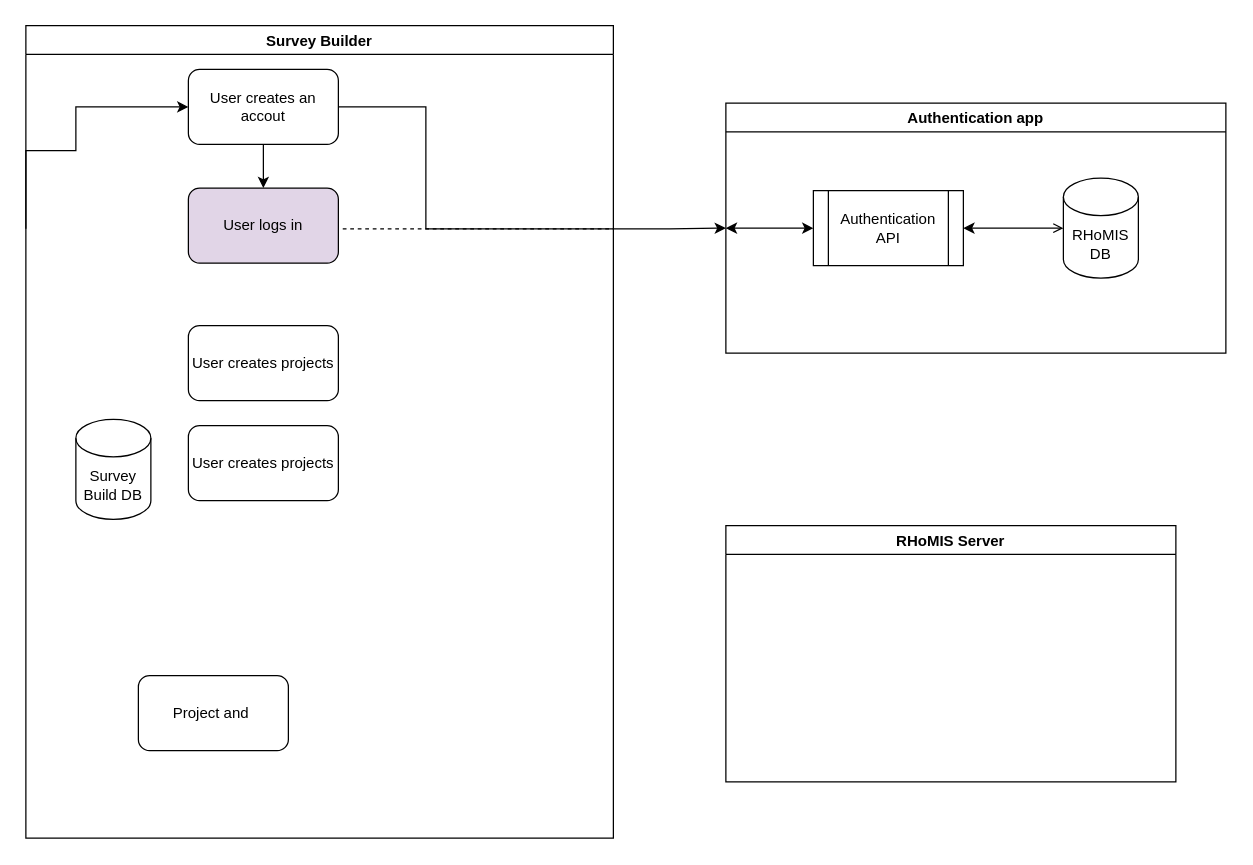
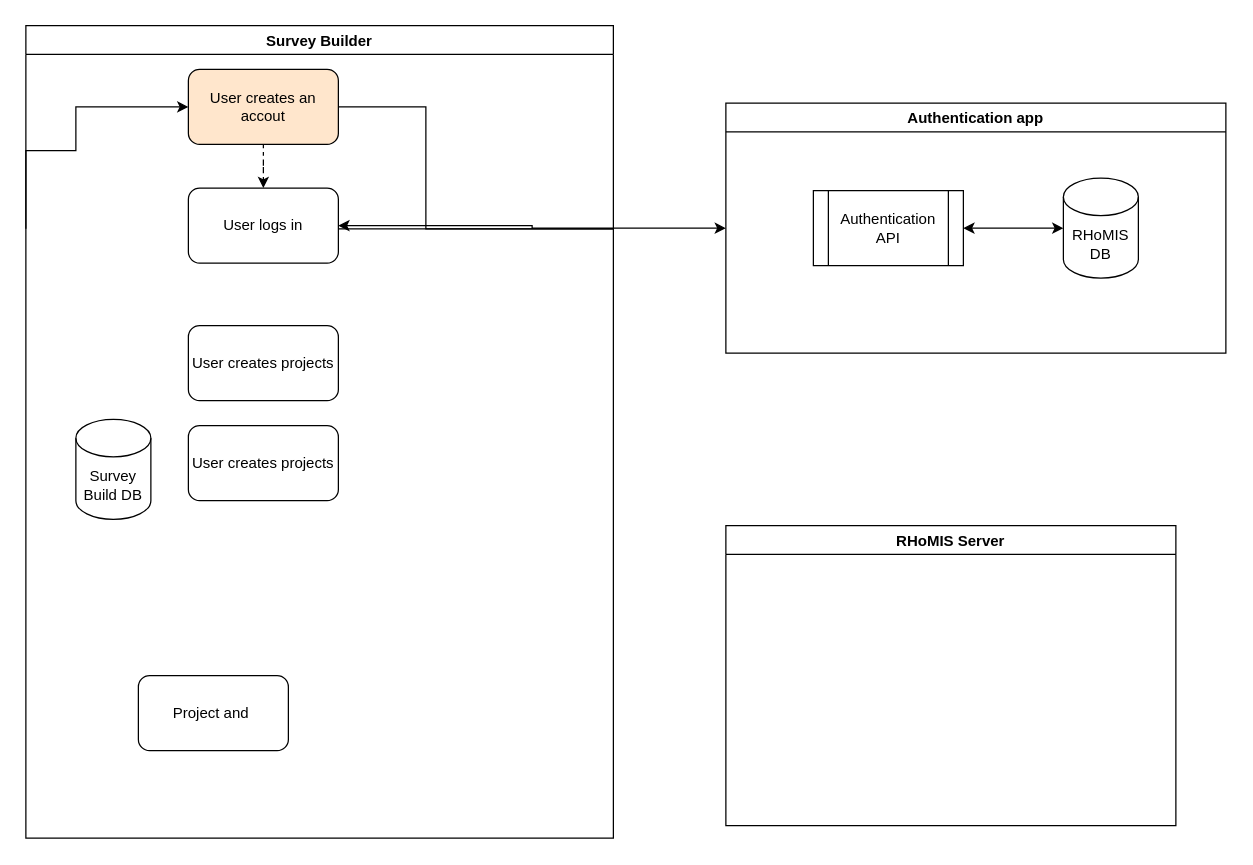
  <mxCell id="0" />
  <mxCell id="1" parent="0" />
- <mxCell id="2" style="edgeStyle=orthogonalEdgeStyle;rounded=0;orthogonalLoop=1;jettySize=auto;html=1;exitX=1;exitY=0.25;exitDx=0;exitDy=0;entryX=0;entryY=0.5;entryDx=0;entryDy=0;startArrow=none;startFill=0;" edge="1" parent="1" source="3" target="14"><mxGeometry relative="1" as="geometry" /></mxCell>
  <mxCell id="3" value="Survey Builder" style="swimlane;fillColor=#ffffff;startSize=23;" vertex="1" parent="1"><mxGeometry x="20" y="20" width="470" height="650" as="geometry"><mxRectangle x="320" y="400" width="100" height="23" as="alternateBounds" /></mxGeometry></mxCell>
- <mxCell id="4" value="" style="edgeStyle=orthogonalEdgeStyle;rounded=0;orthogonalLoop=1;jettySize=auto;html=1;" edge="1" parent="3" source="6" target="8"><mxGeometry relative="1" as="geometry" /></mxCell>
+ <mxCell id="4" value="" style="edgeStyle=orthogonalEdgeStyle;rounded=0;orthogonalLoop=1;jettySize=auto;html=1;dashed=1;" edge="1" parent="3" source="6" target="8"><mxGeometry relative="1" as="geometry" /></mxCell>
  <mxCell id="5" style="edgeStyle=orthogonalEdgeStyle;rounded=0;orthogonalLoop=1;jettySize=auto;html=1;exitX=1;exitY=0.5;exitDx=0;exitDy=0;entryX=1;entryY=0.25;entryDx=0;entryDy=0;startArrow=none;startFill=0;endArrow=none;endFill=0;" edge="1" parent="3" source="6" target="3"><mxGeometry relative="1" as="geometry"><Array as="points"><mxPoint x="320" y="65" /><mxPoint x="320" y="163" /></Array></mxGeometry></mxCell>
- <mxCell id="6" value="User creates an accout" style="rounded=1;whiteSpace=wrap;html=1;" vertex="1" parent="3"><mxGeometry x="130" y="35" width="120" height="60" as="geometry" /></mxCell>
- <mxCell id="7" style="edgeStyle=orthogonalEdgeStyle;rounded=0;orthogonalLoop=1;jettySize=auto;html=1;exitX=1;exitY=0.5;exitDx=0;exitDy=0;entryX=1;entryY=0.25;entryDx=0;entryDy=0;startArrow=none;startFill=0;endArrow=none;endFill=0;dashed=1;" edge="1" parent="3" source="8" target="3"><mxGeometry relative="1" as="geometry"><Array as="points"><mxPoint x="250" y="163" /></Array></mxGeometry></mxCell>
- <mxCell id="8" value="User logs in" style="rounded=1;whiteSpace=wrap;html=1;fillColor=#e1d5e7;" vertex="1" parent="3"><mxGeometry x="130" y="130" width="120" height="60" as="geometry" /></mxCell>
+ <mxCell id="6" value="User creates an accout" style="rounded=1;whiteSpace=wrap;html=1;fillColor=#ffe6cc;" vertex="1" parent="3"><mxGeometry x="130" y="35" width="120" height="60" as="geometry" /></mxCell>
+ <mxCell id="7" style="edgeStyle=orthogonalEdgeStyle;rounded=0;orthogonalLoop=1;jettySize=auto;html=1;exitX=1;exitY=0.5;exitDx=0;exitDy=0;entryX=1;entryY=0.25;entryDx=0;entryDy=0;startArrow=none;startFill=0;endArrow=none;endFill=0;" edge="1" parent="3" source="8" target="3"><mxGeometry relative="1" as="geometry"><Array as="points"><mxPoint x="250" y="163" /></Array></mxGeometry></mxCell>
+ <mxCell id="8" value="User logs in" style="rounded=1;whiteSpace=wrap;html=1;" vertex="1" parent="3"><mxGeometry x="130" y="130" width="120" height="60" as="geometry" /></mxCell>
  <mxCell id="9" style="edgeStyle=orthogonalEdgeStyle;rounded=0;orthogonalLoop=1;jettySize=auto;html=1;exitX=0;exitY=0.25;exitDx=0;exitDy=0;entryX=0;entryY=0.5;entryDx=0;entryDy=0;startArrow=none;startFill=0;endArrow=classic;endFill=1;" edge="1" parent="3" source="3" target="6"><mxGeometry relative="1" as="geometry"><Array as="points"><mxPoint x="40" y="100" /><mxPoint x="40" y="65" /></Array></mxGeometry></mxCell>
  <mxCell id="10" value="Survey Build DB" style="shape=cylinder3;whiteSpace=wrap;html=1;boundedLbl=1;backgroundOutline=1;size=15;fillColor=#ffffff;" vertex="1" parent="3"><mxGeometry x="40" y="315" width="60" height="80" as="geometry" /></mxCell>
  <mxCell id="11" value="User creates projects" style="rounded=1;whiteSpace=wrap;html=1;fillColor=#ffffff;" vertex="1" parent="3"><mxGeometry x="130" y="240" width="120" height="60" as="geometry" /></mxCell>
  <mxCell id="12" value="Project and&amp;nbsp;" style="rounded=1;whiteSpace=wrap;html=1;fillColor=#ffffff;" vertex="1" parent="3"><mxGeometry x="90" y="520" width="120" height="60" as="geometry" /></mxCell>
  <mxCell id="13" value="User creates projects" style="rounded=1;whiteSpace=wrap;html=1;fillColor=#ffffff;" vertex="1" parent="3"><mxGeometry x="130" y="320" width="120" height="60" as="geometry" /></mxCell>
  <mxCell id="14" value="Authentication app" style="swimlane;fillColor=#ffffff;startSize=23;" vertex="1" parent="1"><mxGeometry x="580" y="82" width="400" height="200" as="geometry"><mxRectangle x="850" y="400" width="140" height="23" as="alternateBounds" /></mxGeometry></mxCell>
- <mxCell id="15" style="edgeStyle=orthogonalEdgeStyle;rounded=0;orthogonalLoop=1;jettySize=auto;html=1;exitX=1;exitY=0.5;exitDx=0;exitDy=0;entryX=0;entryY=0.5;entryDx=0;entryDy=0;entryPerimeter=0;startArrow=classic;startFill=1;endArrow=open;" edge="1" parent="14" source="16" target="17"><mxGeometry relative="1" as="geometry" /></mxCell>
+ <mxCell id="15" style="edgeStyle=orthogonalEdgeStyle;rounded=0;orthogonalLoop=1;jettySize=auto;html=1;exitX=1;exitY=0.5;exitDx=0;exitDy=0;entryX=0;entryY=0.5;entryDx=0;entryDy=0;entryPerimeter=0;startArrow=classic;startFill=1;" edge="1" parent="14" source="16" target="17"><mxGeometry relative="1" as="geometry" /></mxCell>
  <mxCell id="16" value="Authentication API" style="shape=process;whiteSpace=wrap;html=1;backgroundOutline=1;fillColor=#ffffff;" vertex="1" parent="14"><mxGeometry x="70" y="70" width="120" height="60" as="geometry" /></mxCell>
  <mxCell id="17" value="RHoMIS DB" style="shape=cylinder3;whiteSpace=wrap;html=1;boundedLbl=1;backgroundOutline=1;size=15;fillColor=#ffffff;" vertex="1" parent="14"><mxGeometry x="270" y="60" width="60" height="80" as="geometry" /></mxCell>
- <mxCell id="18" style="edgeStyle=orthogonalEdgeStyle;rounded=0;orthogonalLoop=1;jettySize=auto;html=1;exitX=0;exitY=0.5;exitDx=0;exitDy=0;entryX=0;entryY=0.5;entryDx=0;entryDy=0;startArrow=classic;startFill=1;endArrow=classic;endFill=1;" edge="1" parent="14" source="14" target="16"><mxGeometry relative="1" as="geometry" /></mxCell>
- <mxCell id="19" value="RHoMIS Server" style="swimlane;fillColor=#ffffff;" vertex="1" parent="1"><mxGeometry x="580" y="420" width="360" height="205" as="geometry" /></mxCell>
+ <mxCell id="18" style="edgeStyle=orthogonalEdgeStyle;rounded=0;orthogonalLoop=1;jettySize=auto;html=1;exitX=0;exitY=0.5;exitDx=0;exitDy=0;startArrow=classic;startFill=1;endArrow=classic;endFill=1;" edge="1" parent="14" source="14" target="8"><mxGeometry relative="1" as="geometry" /></mxCell>
+ <mxCell id="19" value="RHoMIS Server" style="swimlane;fillColor=#ffffff;" vertex="1" parent="1"><mxGeometry x="580" y="420" width="360" height="240" as="geometry" /></mxCell>
